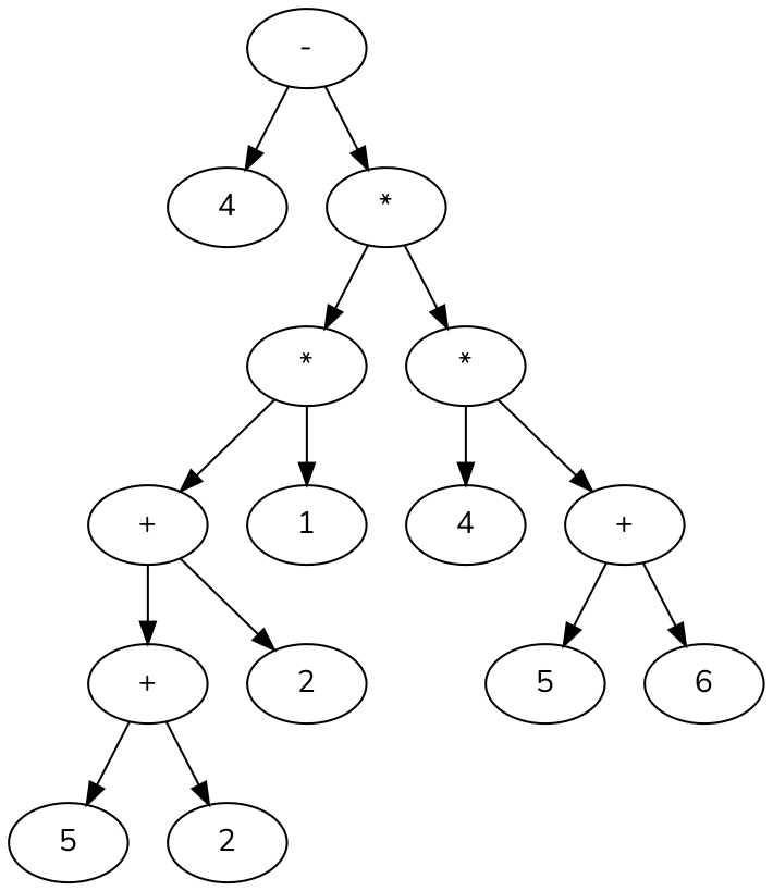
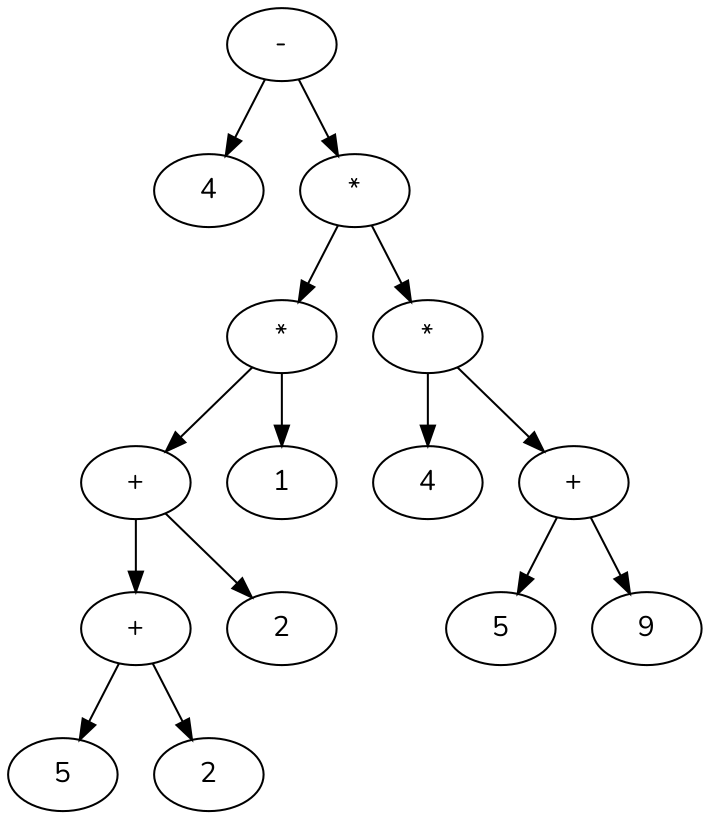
  digraph {
    fontname=Nunito
    node [fontname=Nunito]
    edge [fontname=Nunito]
    n1 [label="-"]
    n2 [label=4]
    n3 [label="*"]
    n4 [label="*"]
    n5 [label="*"]
    n6 [label="+"]
    n7 [label=1]
    n8 [label="+"]
    n9 [label=2]
    n10 [label=5]
    n11 [label=2]
    n12 [label=4]
    n13 [label="+"]
    n14 [label=5]
-   n15 [label=6]
+   n15 [label=9]
    n1 -> n2
    n1 -> n3
    n3 -> n4
    n3 -> n5
    n4 -> n6
    n4 -> n7
    n5 -> n12
    n5 -> n13
    n6 -> n8
    n6 -> n9
    n8 -> n10
    n8 -> n11
    n13 -> n14
    n13 -> n15
  }
